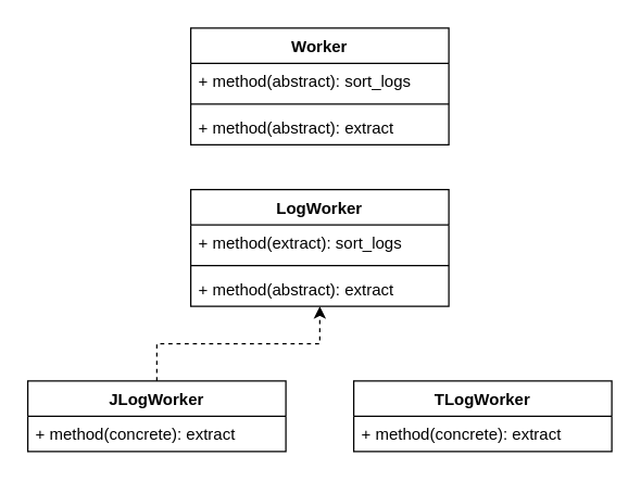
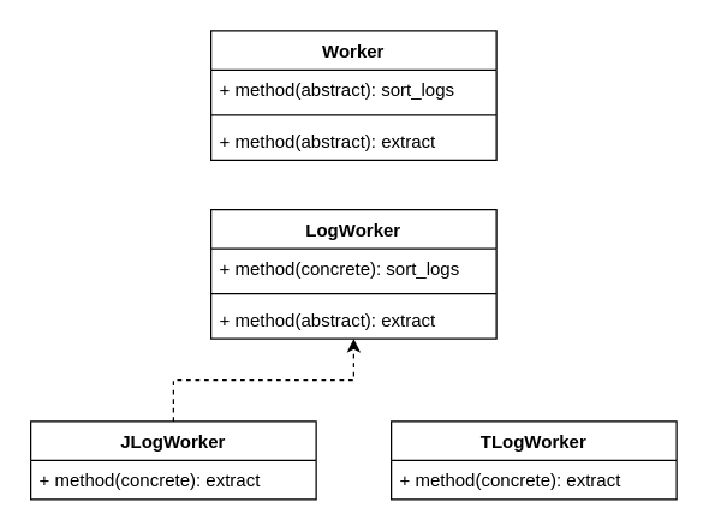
  <mxCell id="0" />
  <mxCell id="1" parent="0" />
  <mxCell id="2" value="Worker" style="swimlane;fontStyle=1;align=center;verticalAlign=top;childLayout=stackLayout;horizontal=1;startSize=26;horizontalStack=0;resizeParent=1;resizeParentMax=0;resizeLast=0;collapsible=1;marginBottom=0;" vertex="1" parent="1"><mxGeometry x="140" y="20" width="190" height="86" as="geometry" /></mxCell>
  <mxCell id="3" value="+ method(abstract): sort_logs" style="text;strokeColor=none;fillColor=none;align=left;verticalAlign=top;spacingLeft=4;spacingRight=4;overflow=hidden;rotatable=0;points=[[0,0.5],[1,0.5]];portConstraint=eastwest;" vertex="1" parent="2"><mxGeometry y="26" width="190" height="26" as="geometry" /></mxCell>
  <mxCell id="4" value="" style="line;strokeWidth=1;fillColor=none;align=left;verticalAlign=middle;spacingTop=-1;spacingLeft=3;spacingRight=3;rotatable=0;labelPosition=right;points=[];portConstraint=eastwest;strokeColor=inherit;" vertex="1" parent="2"><mxGeometry y="52" width="190" height="8" as="geometry" /></mxCell>
  <mxCell id="5" value="+ method(abstract): extract" style="text;strokeColor=none;fillColor=none;align=left;verticalAlign=top;spacingLeft=4;spacingRight=4;overflow=hidden;rotatable=0;points=[[0,0.5],[1,0.5]];portConstraint=eastwest;" vertex="1" parent="2"><mxGeometry y="60" width="190" height="26" as="geometry" /></mxCell>
  <mxCell id="6" value="LogWorker" style="swimlane;fontStyle=1;align=center;verticalAlign=top;childLayout=stackLayout;horizontal=1;startSize=26;horizontalStack=0;resizeParent=1;resizeParentMax=0;resizeLast=0;collapsible=1;marginBottom=0;" vertex="1" parent="1"><mxGeometry x="140" y="139" width="190" height="86" as="geometry" /></mxCell>
- <mxCell id="7" value="+ method(extract): sort_logs" style="text;strokeColor=none;fillColor=none;align=left;verticalAlign=top;spacingLeft=4;spacingRight=4;overflow=hidden;rotatable=0;points=[[0,0.5],[1,0.5]];portConstraint=eastwest;" vertex="1" parent="6"><mxGeometry y="26" width="190" height="26" as="geometry" /></mxCell>
+ <mxCell id="7" value="+ method(concrete): sort_logs" style="text;strokeColor=none;fillColor=none;align=left;verticalAlign=top;spacingLeft=4;spacingRight=4;overflow=hidden;rotatable=0;points=[[0,0.5],[1,0.5]];portConstraint=eastwest;" vertex="1" parent="6"><mxGeometry y="26" width="190" height="26" as="geometry" /></mxCell>
  <mxCell id="8" value="" style="line;strokeWidth=1;fillColor=none;align=left;verticalAlign=middle;spacingTop=-1;spacingLeft=3;spacingRight=3;rotatable=0;labelPosition=right;points=[];portConstraint=eastwest;strokeColor=inherit;" vertex="1" parent="6"><mxGeometry y="52" width="190" height="8" as="geometry" /></mxCell>
  <mxCell id="9" value="+ method(abstract): extract" style="text;strokeColor=none;fillColor=none;align=left;verticalAlign=top;spacingLeft=4;spacingRight=4;overflow=hidden;rotatable=0;points=[[0,0.5],[1,0.5]];portConstraint=eastwest;" vertex="1" parent="6"><mxGeometry y="60" width="190" height="26" as="geometry" /></mxCell>
  <mxCell id="10" style="edgeStyle=orthogonalEdgeStyle;rounded=0;orthogonalLoop=1;jettySize=auto;html=1;dashed=1;" edge="1" parent="1" source="11" target="6"><mxGeometry relative="1" as="geometry" /></mxCell>
  <mxCell id="11" value="JLogWorker" style="swimlane;fontStyle=1;align=center;verticalAlign=top;childLayout=stackLayout;horizontal=1;startSize=26;horizontalStack=0;resizeParent=1;resizeParentMax=0;resizeLast=0;collapsible=1;marginBottom=0;" vertex="1" parent="1"><mxGeometry x="20" y="280" width="190" height="52" as="geometry" /></mxCell>
  <mxCell id="12" value="+ method(concrete): extract" style="text;strokeColor=none;fillColor=none;align=left;verticalAlign=top;spacingLeft=4;spacingRight=4;overflow=hidden;rotatable=0;points=[[0,0.5],[1,0.5]];portConstraint=eastwest;" vertex="1" parent="11"><mxGeometry y="26" width="190" height="26" as="geometry" /></mxCell>
  <mxCell id="13" value="TLogWorker" style="swimlane;fontStyle=1;align=center;verticalAlign=top;childLayout=stackLayout;horizontal=1;startSize=26;horizontalStack=0;resizeParent=1;resizeParentMax=0;resizeLast=0;collapsible=1;marginBottom=0;" vertex="1" parent="1"><mxGeometry x="260" y="280" width="190" height="52" as="geometry" /></mxCell>
  <mxCell id="14" value="+ method(concrete): extract" style="text;strokeColor=none;fillColor=none;align=left;verticalAlign=top;spacingLeft=4;spacingRight=4;overflow=hidden;rotatable=0;points=[[0,0.5],[1,0.5]];portConstraint=eastwest;" vertex="1" parent="13"><mxGeometry y="26" width="190" height="26" as="geometry" /></mxCell>
